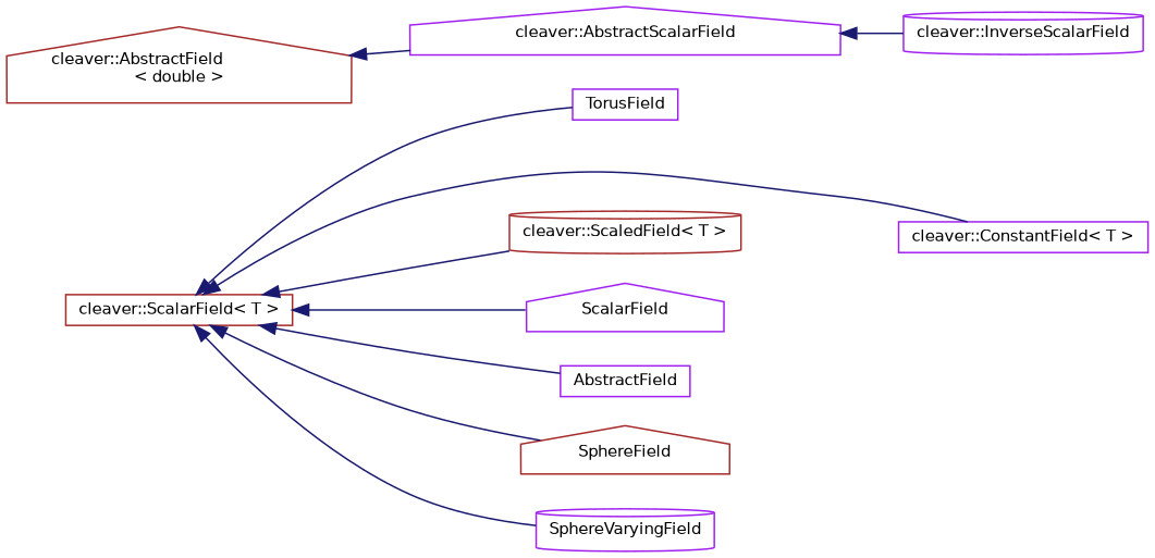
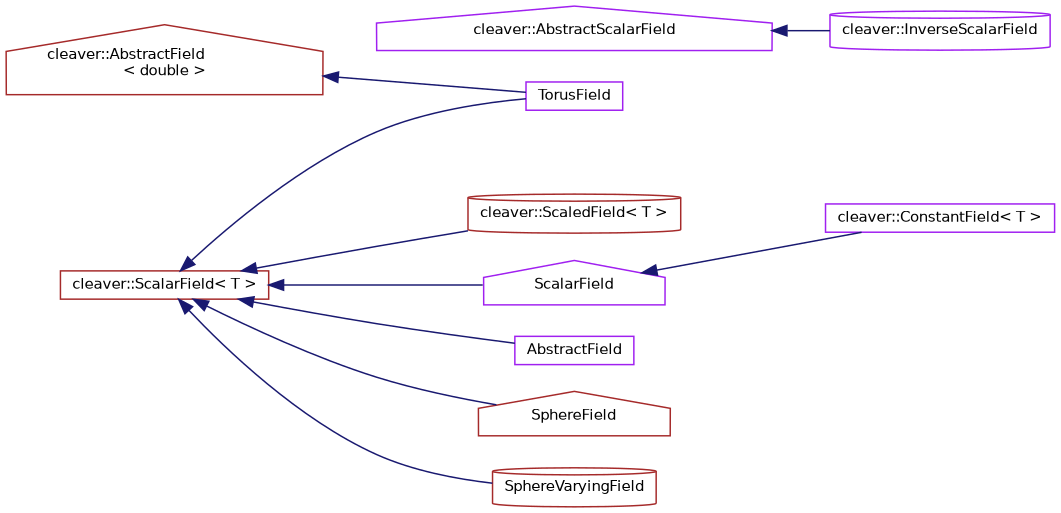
  digraph {
    rankdir=LR
    node [color=purple fillcolor=white fontname=Helvetica fontsize=10 shape=house style=filled]
    edge [color=midnightblue dir=back fontname=Helvetica fontsize=10 labelfontname=Helvetica labelfontsize=10 style=solid]
    n1 [color=brown height=0.2 label="cleaver::AbstractField\l\< double \>" width=0.4]
    n2 [height=0.2 label="cleaver::AbstractScalarField" width=0.4]
    n3 [height=0.2 label="cleaver::InverseScalarField" shape=cylinder width=0.4]
    n4 [color=brown height=0.2 label="cleaver::ScalarField\< T \>" shape=box width=0.4]
    n5 [height=0.2 label="cleaver::ConstantField\< T \>" shape=box width=0.4]
    n6 [color=brown height=0.2 label="cleaver::ScaledField\< T \>" shape=cylinder width=0.4]
    n7 [height=0.2 label=ScalarField width=0.4]
    n8 [height=0.2 label=AbstractField shape=box width=0.4]
    n9 [color=brown height=0.2 label=SphereField width=0.4]
-   n10 [height=0.2 label=SphereVaryingField shape=cylinder width=0.4]
+   n10 [color=brown height=0.2 label=SphereVaryingField shape=cylinder width=0.4]
    n11 [height=0.2 label=TorusField shape=box width=0.4]
-   n1 -> n2
+   n1 -> n11
    n2 -> n3
-   n4 -> n5
+   n7 -> n5
    n4 -> n6
    n4 -> n7
    n4 -> n8
    n4 -> n9
    n4 -> n10
    n4 -> n11
  }
